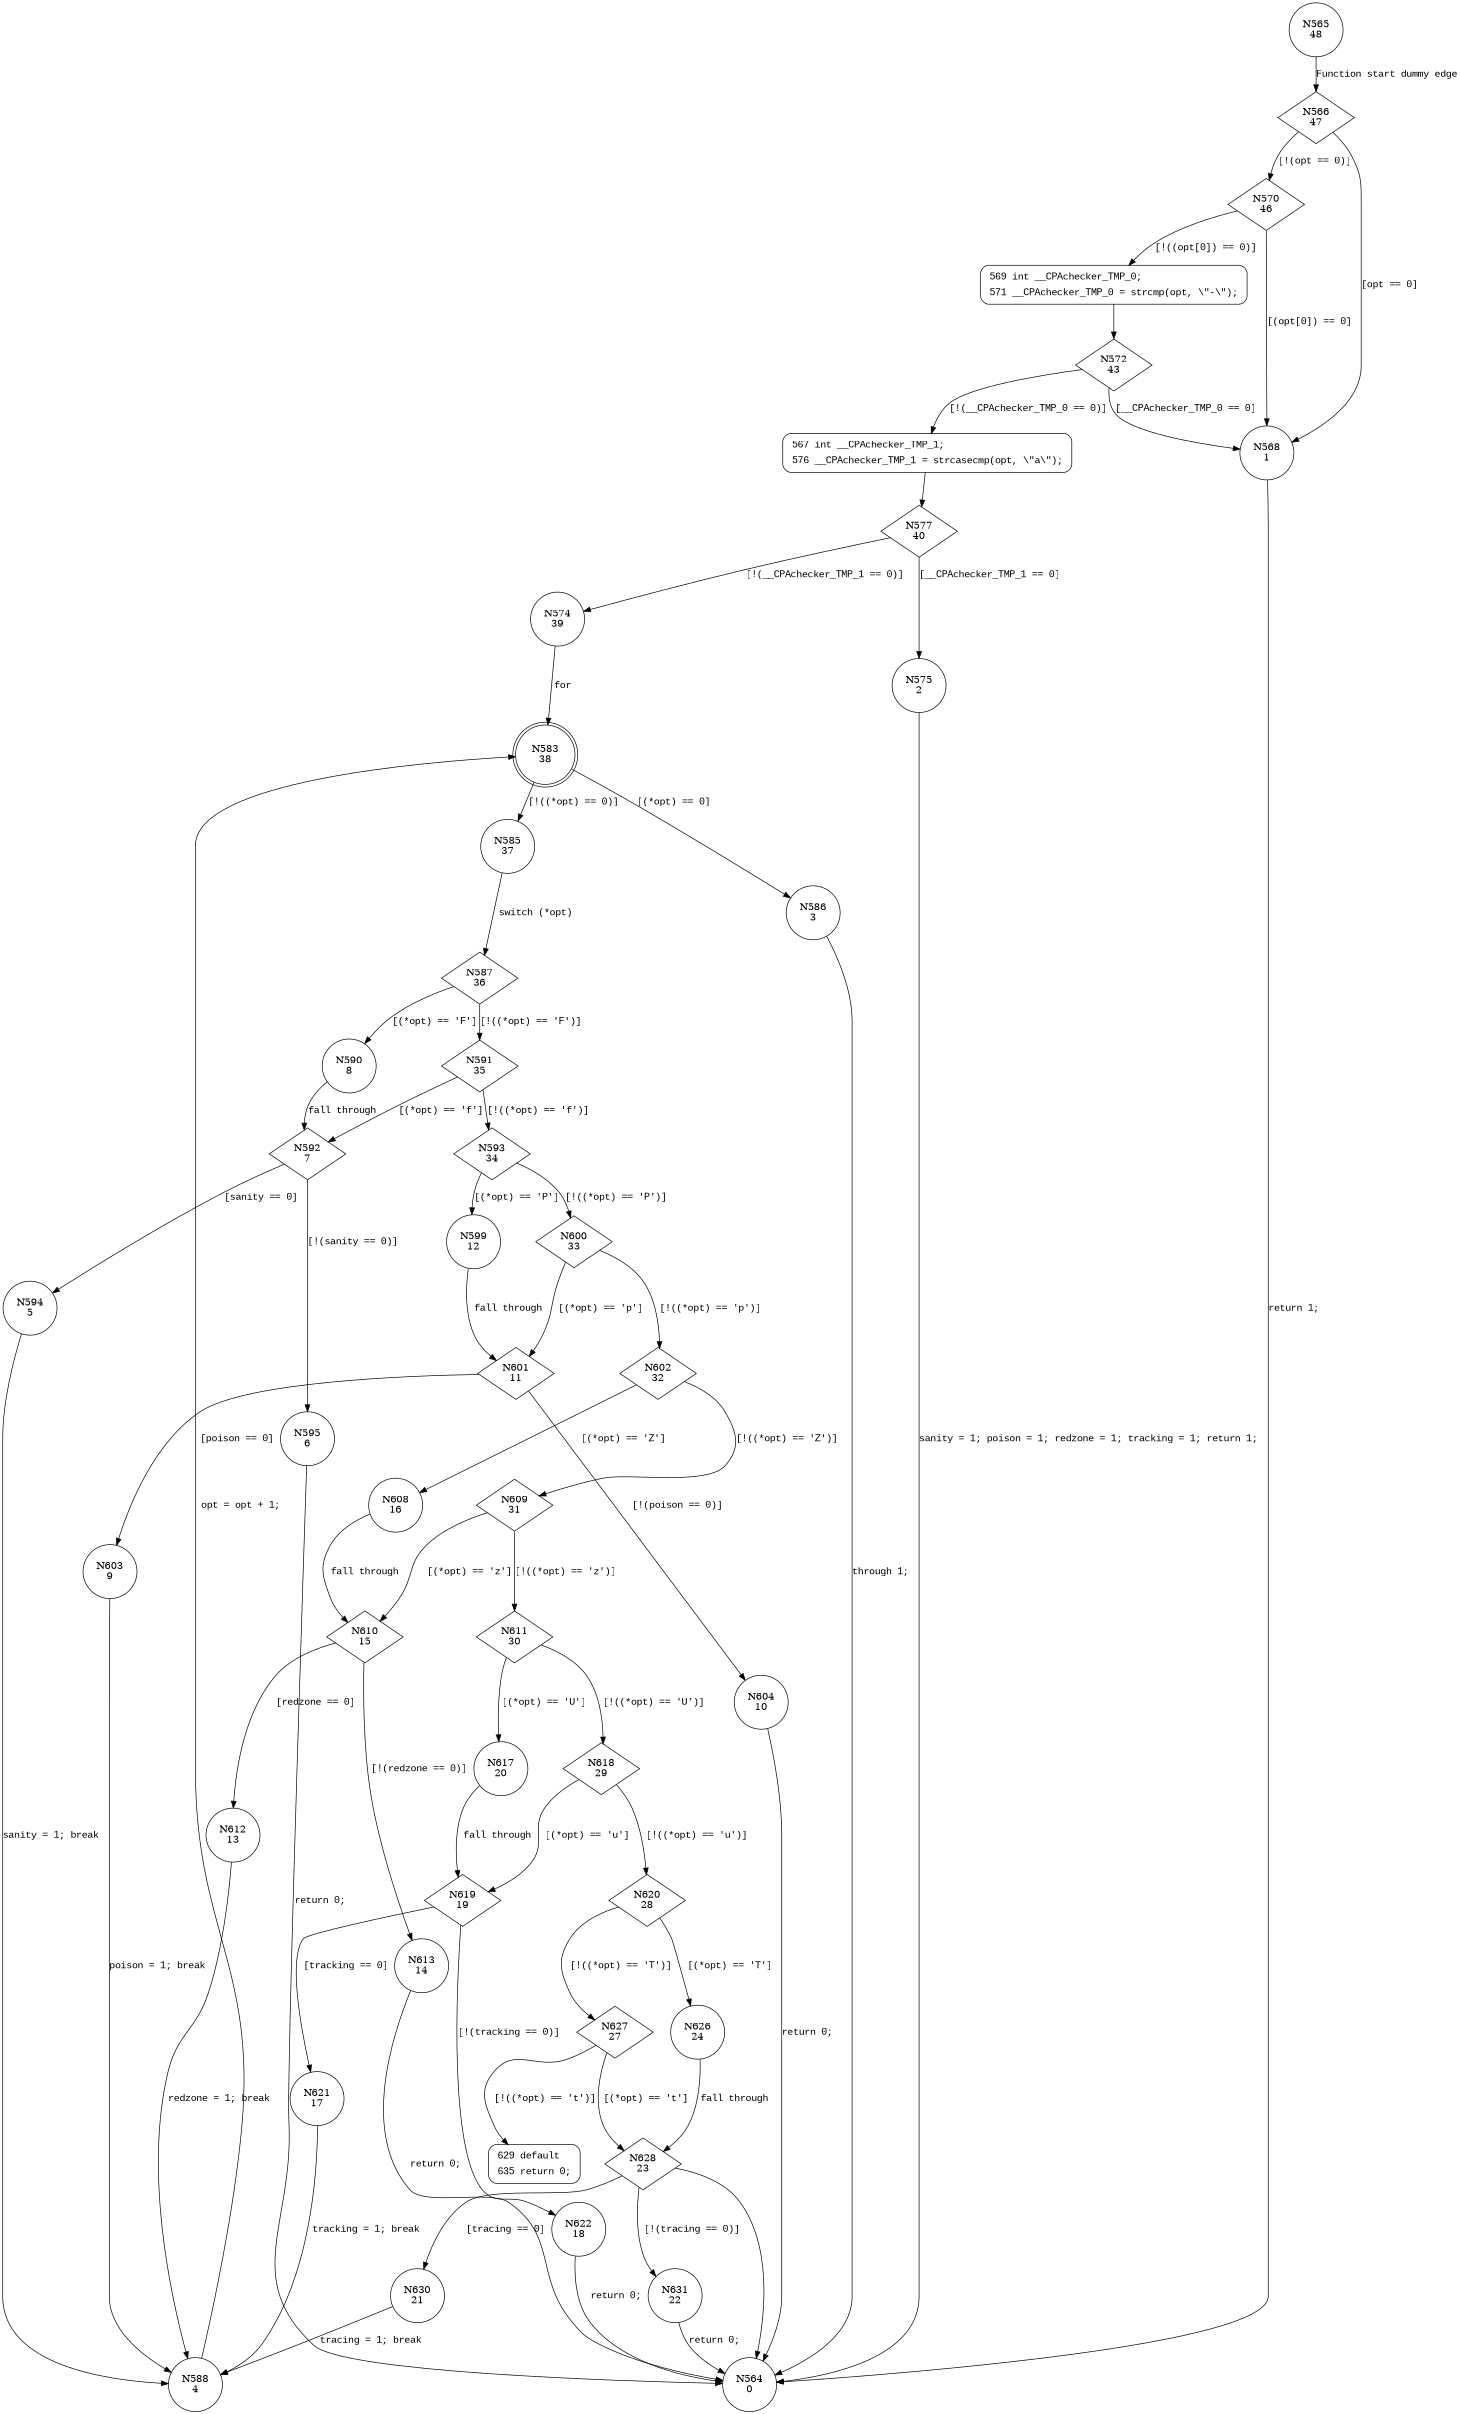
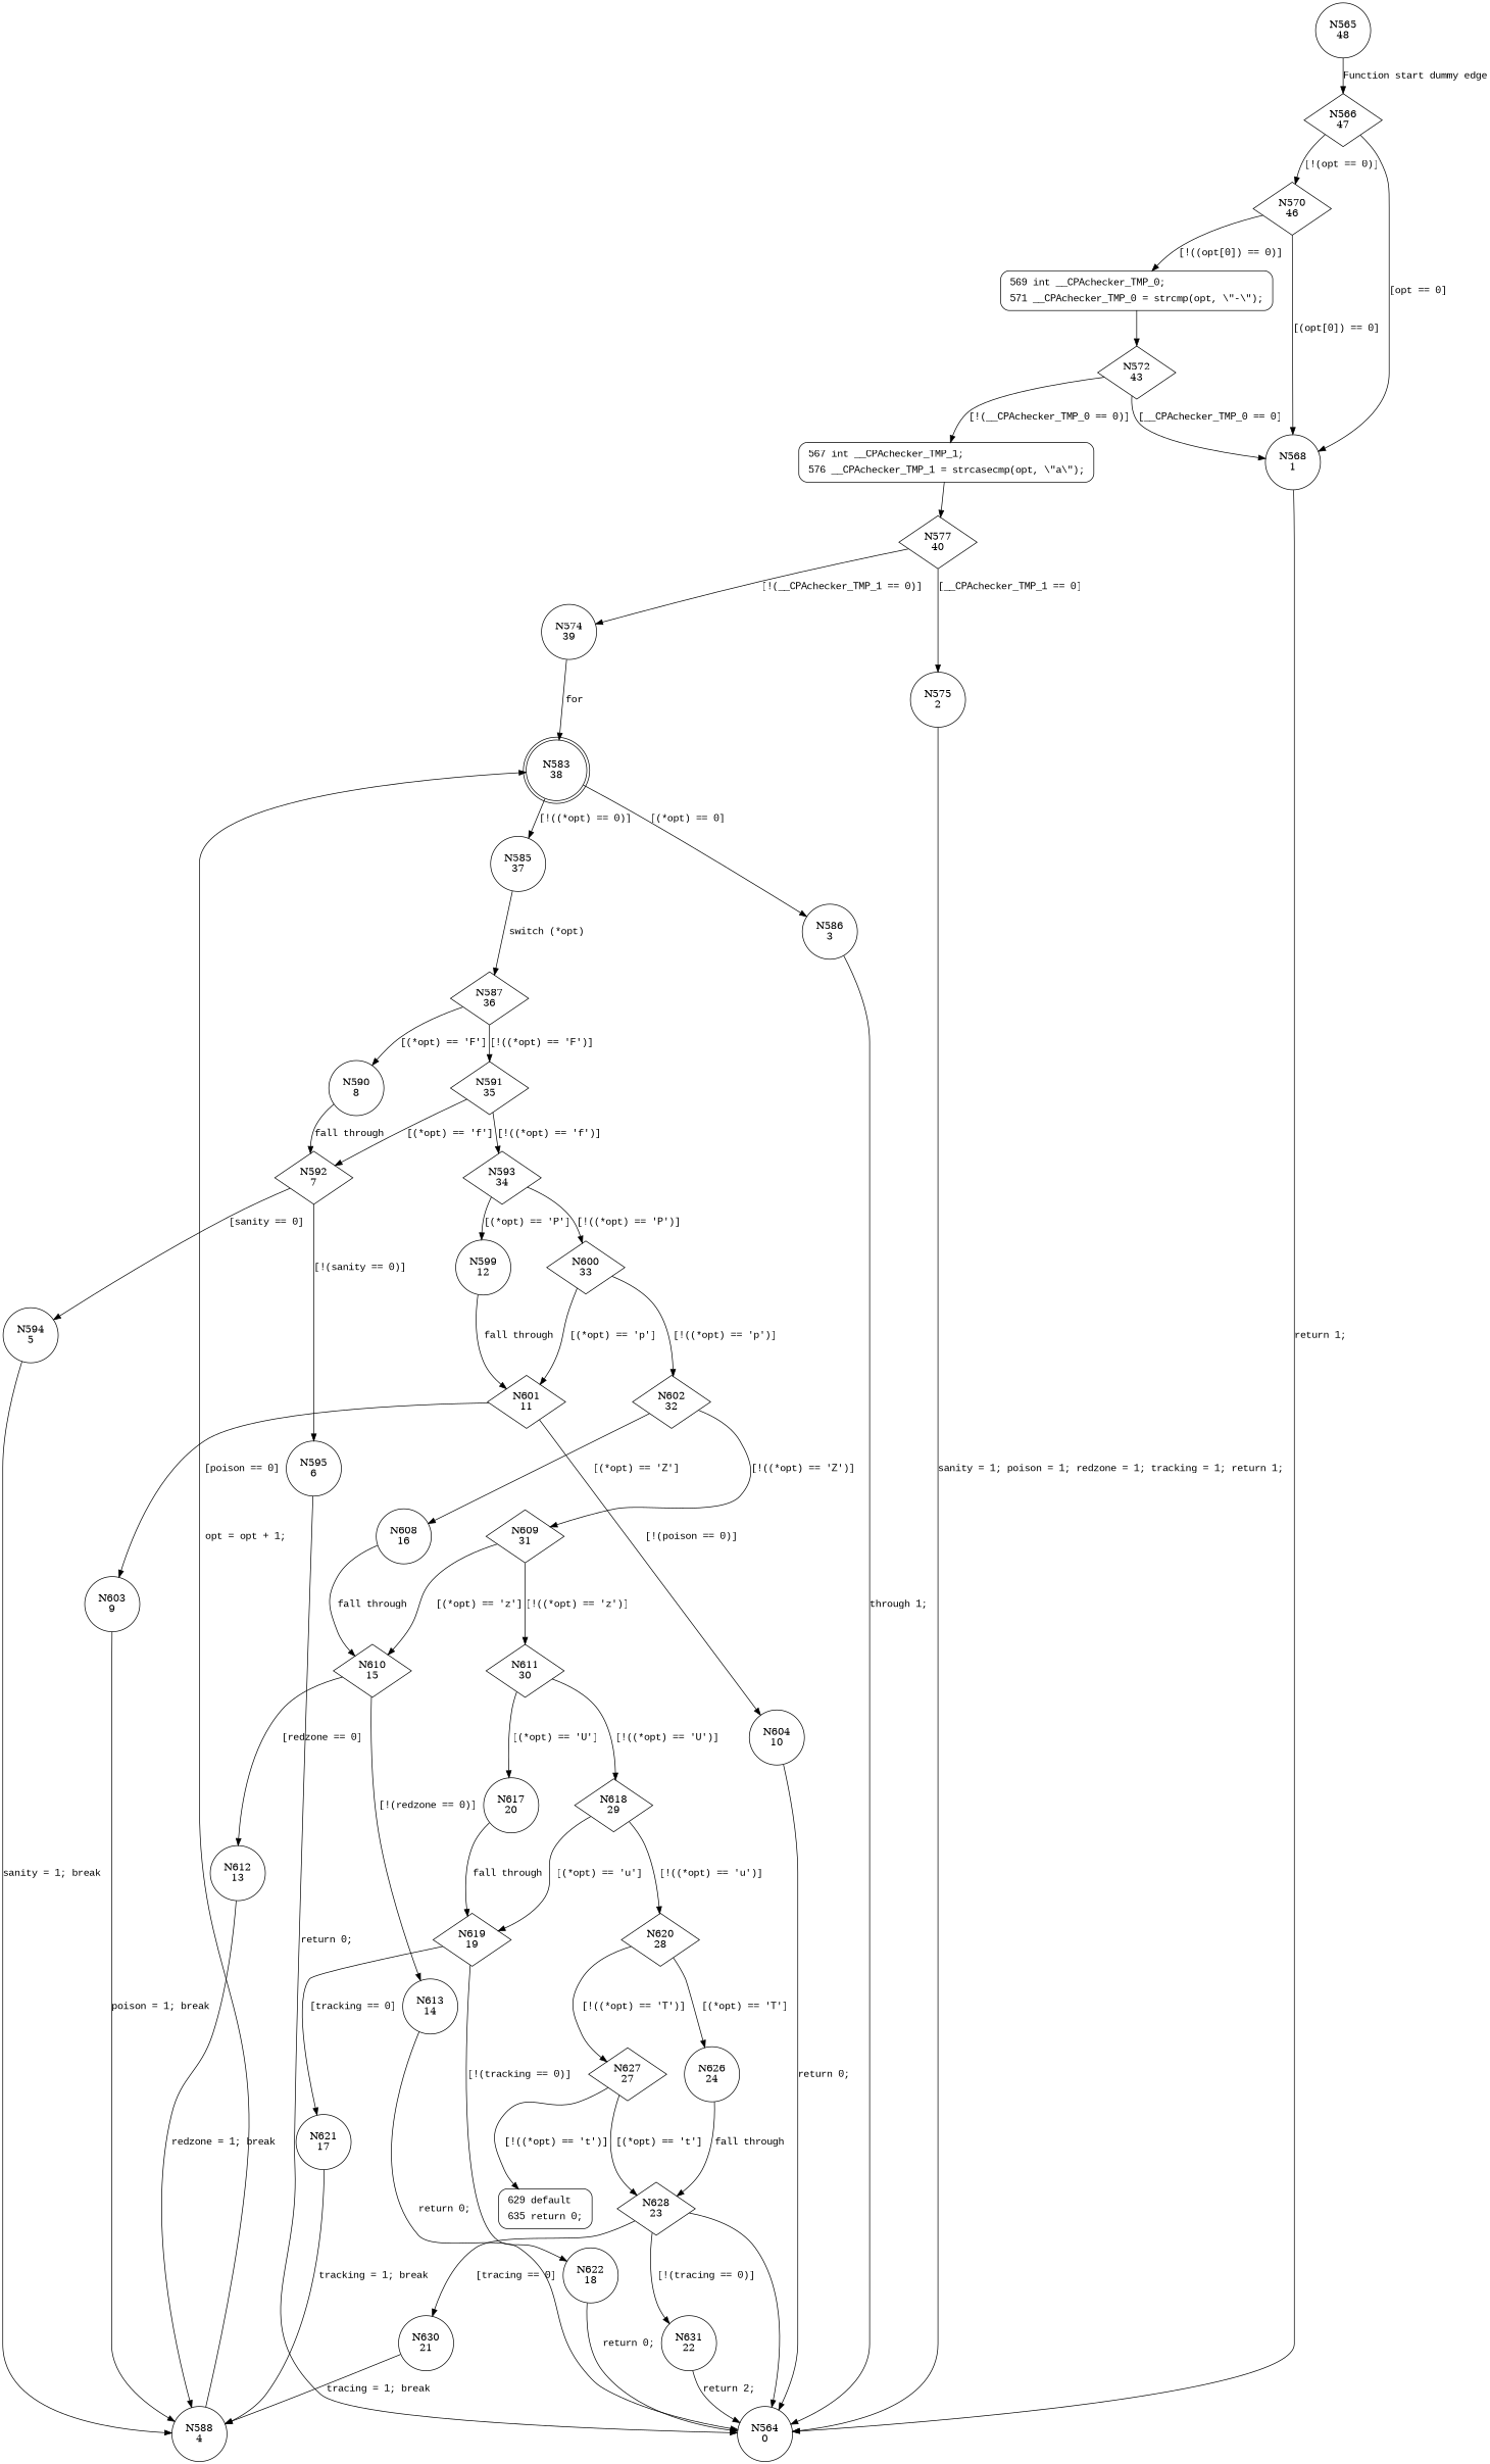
  digraph {
    node [shape=circle]
    edge [fontname="Courier New"]
    n1 [label="N565\n48"]
    n2 [label="N566\n47" shape=diamond]
    n3 [label="N568\n1"]
    n4 [label="N570\n46" shape=diamond]
    n5 [label="N564\n0"]
    n6 [fillcolor=white fontname="Courier New" label=<<table border="0" cellborder="0" cellpadding="3" bgcolor="white"><tr><td align="right">569</td><td align="left">int __CPAchecker_TMP_0;</td></tr><tr><td align="right">571</td><td align="left">__CPAchecker_TMP_0 = strcmp(opt, \"-\");</td></tr></table>> penwidth=1 shape=Mrecord style="filled,bold"]
    n7 [label="N572\n43" shape=diamond]
    n8 [fillcolor=white fontname="Courier New" label=<<table border="0" cellborder="0" cellpadding="3" bgcolor="white"><tr><td align="right">567</td><td align="left">int __CPAchecker_TMP_1;</td></tr><tr><td align="right">576</td><td align="left">__CPAchecker_TMP_1 = strcasecmp(opt, \"a\");</td></tr></table>> penwidth=1 shape=Mrecord style="filled,bold"]
    n9 [label="N577\n40" shape=diamond]
    n10 [label="N575\n2"]
    n11 [label="N574\n39"]
    n12 [label="N583\n38" shape=doublecircle]
    n13 [label="N586\n3"]
    n14 [label="N585\n37"]
    n15 [label="N587\n36" shape=diamond]
    n16 [label="N590\n8"]
    n17 [label="N591\n35" shape=diamond]
    n18 [label="N592\n7" shape=diamond]
    n19 [label="N593\n34" shape=diamond]
    n20 [label="N594\n5"]
    n21 [label="N595\n6"]
    n22 [label="N599\n12"]
    n23 [label="N600\n33" shape=diamond]
    n24 [label="N588\n4"]
    n25 [label="N601\n11" shape=diamond]
    n26 [label="N602\n32" shape=diamond]
    n27 [label="N603\n9"]
    n28 [label="N604\n10"]
    n29 [label="N608\n16"]
    n30 [label="N609\n31" shape=diamond]
    n31 [label="N610\n15" shape=diamond]
    n32 [label="N611\n30" shape=diamond]
    n33 [label="N612\n13"]
    n34 [label="N613\n14"]
    n35 [label="N617\n20"]
    n36 [label="N618\n29" shape=diamond]
    n37 [label="N619\n19" shape=diamond]
    n38 [label="N620\n28" shape=diamond]
    n39 [label="N621\n17"]
    n40 [label="N622\n18"]
    n41 [label="N626\n24"]
    n42 [label="N627\n27" shape=diamond]
    n43 [label="N628\n23" shape=diamond]
    n44 [fillcolor=white fontname="Courier New" label=<<table border="0" cellborder="0" cellpadding="3" bgcolor="white"><tr><td align="right">629</td><td align="left">default</td></tr><tr><td align="right">635</td><td align="left">return 0;</td></tr></table>> penwidth=1 shape=Mrecord style="filled,bold"]
    n45 [label="N630\n21"]
    n46 [label="N631\n22"]
    n1 -> n2 [label="Function start dummy edge"]
    n2 -> n3 [label="[opt == 0]"]
    n2 -> n4 [label="[!(opt == 0)]"]
    n3 -> n5 [label="return 1;"]
    n4 -> n3 [label="[(opt[0]) == 0]"]
    n4 -> n6 [label="[!((opt[0]) == 0)]"]
    n6 -> n7 [fontname=""]
    n7 -> n3 [label="[__CPAchecker_TMP_0 == 0]"]
    n7 -> n8 [label="[!(__CPAchecker_TMP_0 == 0)]"]
    n8 -> n9 [fontname=""]
    n9 -> n10 [label="[__CPAchecker_TMP_1 == 0]"]
    n9 -> n11 [label="[!(__CPAchecker_TMP_1 == 0)]"]
    n10 -> n5 [label="sanity = 1; poison = 1; redzone = 1; tracking = 1; return 1;"]
    n11 -> n12 [label=for]
    n12 -> n13 [label="[(*opt) == 0]"]
    n12 -> n14 [label="[!((*opt) == 0)]"]
    n13 -> n5 [label="through 1;"]
    n14 -> n15 [label="switch (*opt)"]
    n15 -> n16 [label="[(*opt) == 'F']"]
    n15 -> n17 [label="[!((*opt) == 'F')]"]
    n16 -> n18 [label="fall through"]
    n17 -> n18 [label="[(*opt) == 'f']"]
    n17 -> n19 [label="[!((*opt) == 'f')]"]
    n18 -> n20 [label="[sanity == 0]"]
    n18 -> n21 [label="[!(sanity == 0)]"]
    n19 -> n22 [label="[(*opt) == 'P']"]
    n19 -> n23 [label="[!((*opt) == 'P')]"]
    n20 -> n24 [label="sanity = 1; break"]
    n21 -> n5 [label="return 0;"]
    n22 -> n25 [label="fall through"]
    n23 -> n25 [label="[(*opt) == 'p']"]
    n23 -> n26 [label="[!((*opt) == 'p')]"]
    n24 -> n12 [label=" opt = opt + 1;"]
    n25 -> n27 [label="[poison == 0]"]
    n25 -> n28 [label="[!(poison == 0)]"]
    n26 -> n29 [label="[(*opt) == 'Z']"]
    n26 -> n30 [label="[!((*opt) == 'Z')]"]
    n27 -> n24 [label="poison = 1; break"]
    n28 -> n5 [label="return 0;"]
    n29 -> n31 [label="fall through"]
    n30 -> n31 [label="[(*opt) == 'z']"]
    n30 -> n32 [label="[!((*opt) == 'z')]"]
    n31 -> n33 [label="[redzone == 0]"]
    n31 -> n34 [label="[!(redzone == 0)]"]
    n32 -> n35 [label="[(*opt) == 'U']"]
    n32 -> n36 [label="[!((*opt) == 'U')]"]
    n33 -> n24 [label="redzone = 1; break"]
    n34 -> n5 [label="return 0;"]
    n35 -> n37 [label="fall through"]
    n36 -> n37 [label="[(*opt) == 'u']"]
    n36 -> n38 [label="[!((*opt) == 'u')]"]
    n37 -> n39 [label="[tracking == 0]"]
    n37 -> n40 [label="[!(tracking == 0)]"]
    n38 -> n41 [label="[(*opt) == 'T']"]
    n38 -> n42 [label="[!((*opt) == 'T')]"]
    n39 -> n24 [label="tracking = 1; break"]
    n40 -> n5 [label="return 0;"]
    n41 -> n43 [label="fall through"]
    n42 -> n43 [label="[(*opt) == 't']"]
    n42 -> n44 [label="[!((*opt) == 't')]"]
    n43 -> n5 [fontname=""]
    n43 -> n45 [label="[tracing == 0]"]
    n43 -> n46 [label="[!(tracing == 0)]"]
    n45 -> n24 [label="tracing = 1; break"]
-   n46 -> n5 [label="return 0;"]
+   n46 -> n5 [label="return 2;"]
  }
